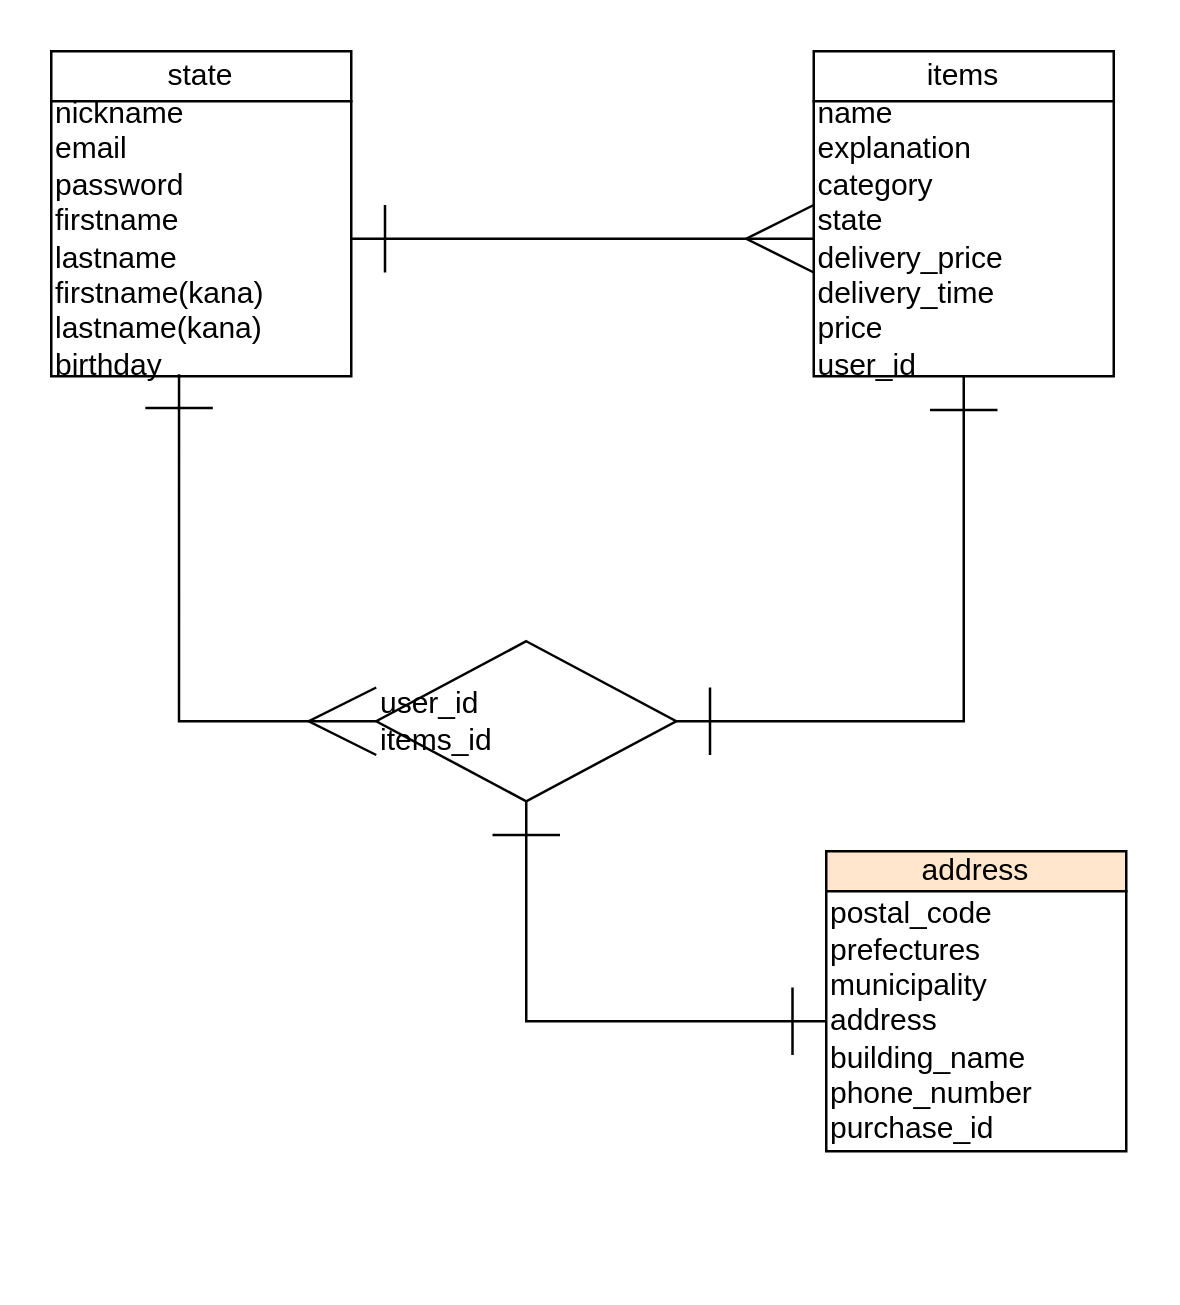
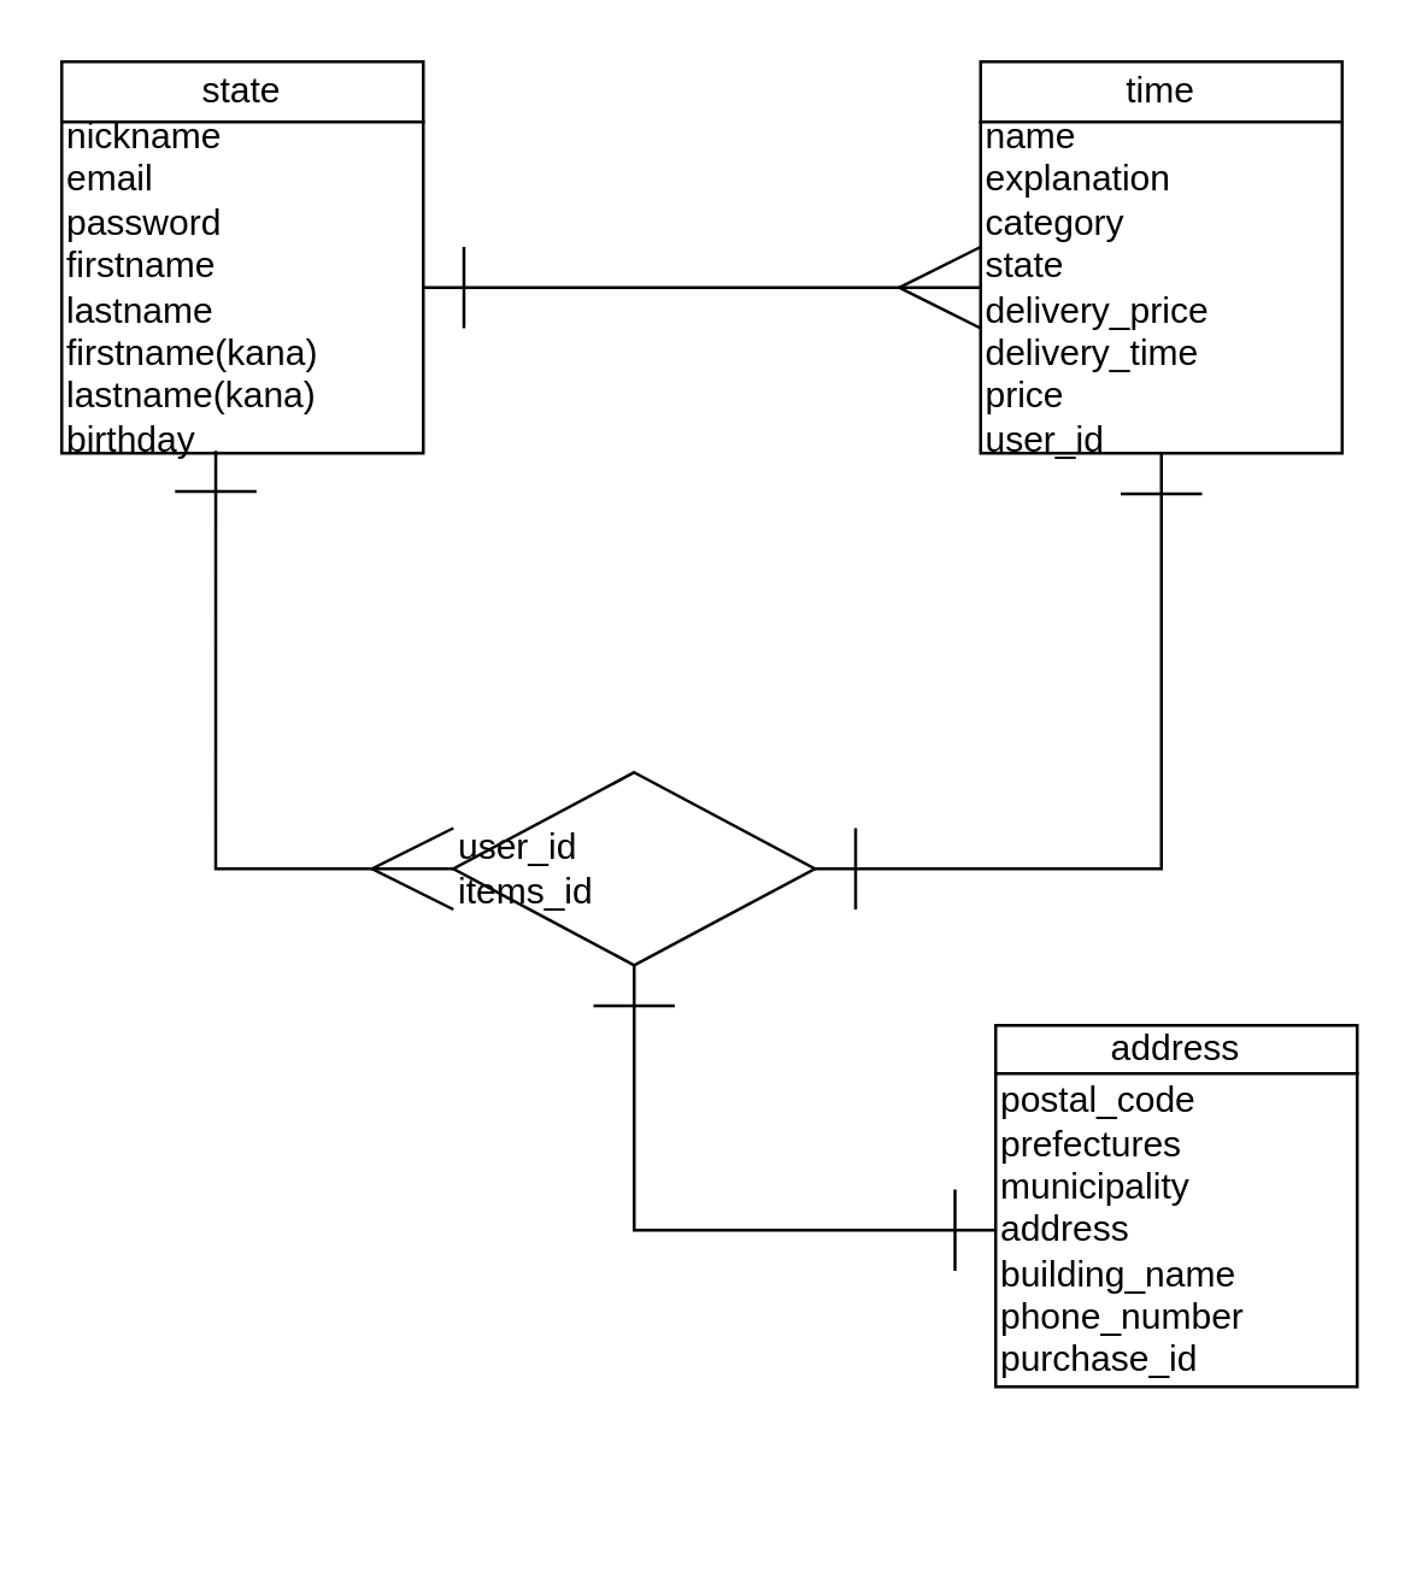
  <mxCell id="0" />
  <mxCell id="1" parent="0" />
  <mxCell id="2" value="" style="group" parent="1" vertex="1" connectable="0"><mxGeometry x="20" y="20" width="120" height="140" as="geometry" /></mxCell>
  <mxCell id="3" value="state" style="whiteSpace=wrap;html=1;" parent="2" vertex="1"><mxGeometry width="120" height="20" as="geometry" /></mxCell>
  <mxCell id="4" value="nickname&lt;br&gt;email&lt;br&gt;password&lt;br&gt;firstname&lt;br&gt;lastname&lt;br&gt;firstname(kana)&lt;br&gt;lastname(kana)&lt;br&gt;birthday" style="whiteSpace=wrap;html=1;align=left;" parent="2" vertex="1"><mxGeometry y="20" width="120" height="110" as="geometry" /></mxCell>
  <mxCell id="5" value="" style="group" parent="1" vertex="1" connectable="0"><mxGeometry x="325" y="20" width="120" height="140" as="geometry" /></mxCell>
- <mxCell id="6" value="items" style="whiteSpace=wrap;html=1;" parent="5" vertex="1"><mxGeometry width="120" height="20" as="geometry" /></mxCell>
+ <mxCell id="6" value="time" style="whiteSpace=wrap;html=1;" parent="5" vertex="1"><mxGeometry width="120" height="20" as="geometry" /></mxCell>
  <mxCell id="7" value="name&lt;br&gt;explanation&lt;br&gt;category&lt;br&gt;state&lt;br&gt;delivery_price&lt;br&gt;delivery_time&lt;br&gt;price&lt;br&gt;user_id" style="whiteSpace=wrap;html=1;align=left;" parent="5" vertex="1"><mxGeometry y="20" width="120" height="110" as="geometry" /></mxCell>
  <mxCell id="8" style="edgeStyle=orthogonalEdgeStyle;rounded=0;orthogonalLoop=1;jettySize=auto;html=1;entryX=0;entryY=0.5;entryDx=0;entryDy=0;endArrow=ERmany;endFill=0;strokeWidth=1;endSize=25;startArrow=ERone;startFill=0;startSize=25;" parent="1" source="4" target="7" edge="1"><mxGeometry relative="1" as="geometry" /></mxCell>
  <mxCell id="9" value="" style="group" vertex="1" connectable="0" parent="1"><mxGeometry x="330" y="340" width="120" height="160" as="geometry" /></mxCell>
- <mxCell id="10" value="address" style="whiteSpace=wrap;html=1;fillColor=#ffe6cc;" vertex="1" parent="9"><mxGeometry width="120" height="16" as="geometry" /></mxCell>
+ <mxCell id="10" value="address" style="whiteSpace=wrap;html=1;" vertex="1" parent="9"><mxGeometry width="120" height="16" as="geometry" /></mxCell>
  <mxCell id="11" value="postal_code&lt;br&gt;prefectures&lt;br&gt;municipality&lt;br&gt;address&lt;br&gt;building_name&lt;br&gt;phone_number&lt;br&gt;purchase_id" style="whiteSpace=wrap;html=1;align=left;" vertex="1" parent="9"><mxGeometry y="16" width="120" height="104" as="geometry" /></mxCell>
  <mxCell id="12" style="edgeStyle=orthogonalEdgeStyle;rounded=0;orthogonalLoop=1;jettySize=auto;html=1;entryX=0.426;entryY=0.993;entryDx=0;entryDy=0;entryPerimeter=0;startArrow=ERmany;startFill=0;startSize=25;endArrow=ERone;endFill=0;endSize=25;exitX=0;exitY=0.5;exitDx=0;exitDy=0;" edge="1" parent="1" source="14" target="4"><mxGeometry relative="1" as="geometry"><mxPoint x="150" y="280" as="sourcePoint" /></mxGeometry></mxCell>
  <mxCell id="13" value="" style="group" vertex="1" connectable="0" parent="1"><mxGeometry x="150" y="240" width="120" height="160" as="geometry" /></mxCell>
  <mxCell id="14" value="&lt;span&gt;user_id&lt;br&gt;&lt;/span&gt;items_id&lt;span&gt;&lt;br&gt;&lt;/span&gt;" style="rhombus;whiteSpace=wrap;html=1;align=left;" vertex="1" parent="13"><mxGeometry y="16" width="120" height="64" as="geometry" /></mxCell>
  <mxCell id="15" style="edgeStyle=orthogonalEdgeStyle;rounded=0;orthogonalLoop=1;jettySize=auto;html=1;exitX=0.5;exitY=1;exitDx=0;exitDy=0;entryX=0;entryY=0.5;entryDx=0;entryDy=0;startArrow=ERone;startFill=0;startSize=25;endArrow=ERone;endFill=0;endSize=25;" edge="1" parent="1" source="14" target="11"><mxGeometry relative="1" as="geometry" /></mxCell>
  <mxCell id="16" style="edgeStyle=orthogonalEdgeStyle;rounded=0;orthogonalLoop=1;jettySize=auto;html=1;exitX=1;exitY=0.5;exitDx=0;exitDy=0;entryX=0.5;entryY=1;entryDx=0;entryDy=0;startArrow=ERone;startFill=0;startSize=25;endArrow=ERone;endFill=0;endSize=25;" edge="1" parent="1" source="14" target="7"><mxGeometry relative="1" as="geometry" /></mxCell>
